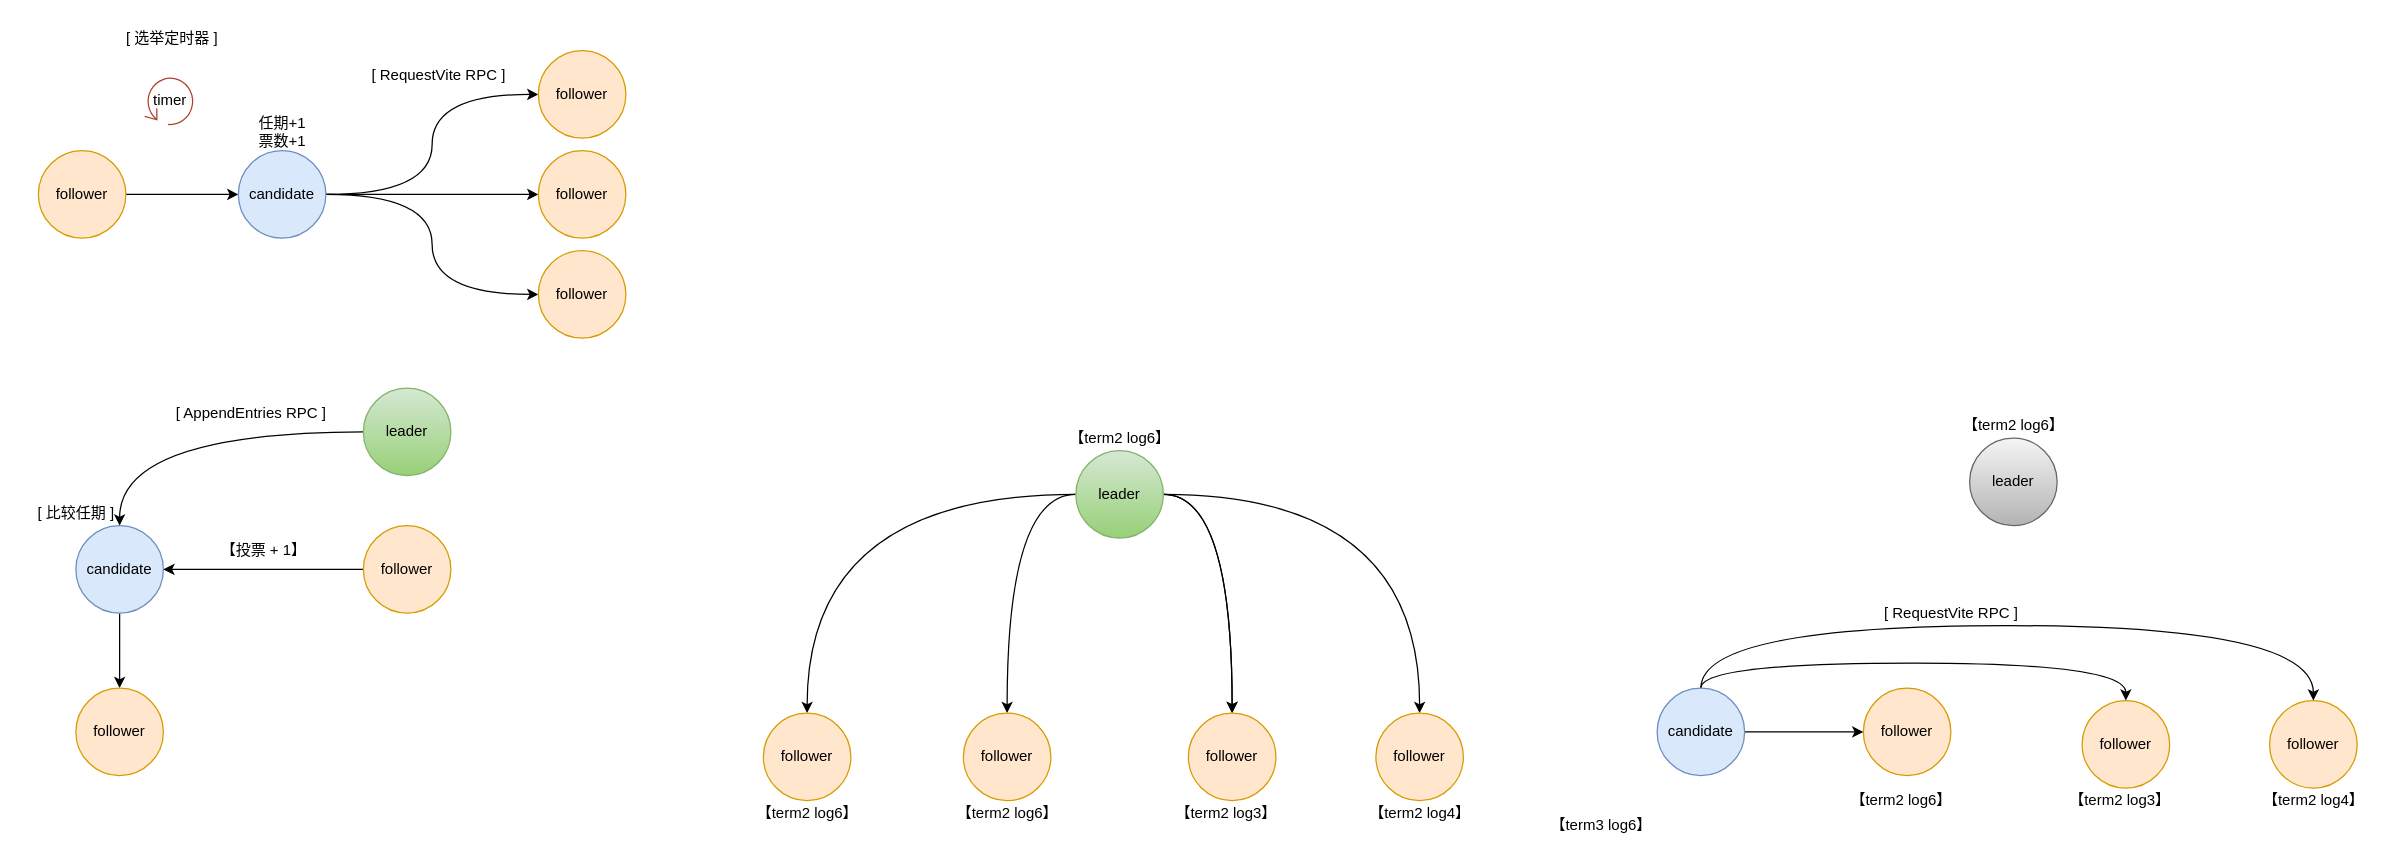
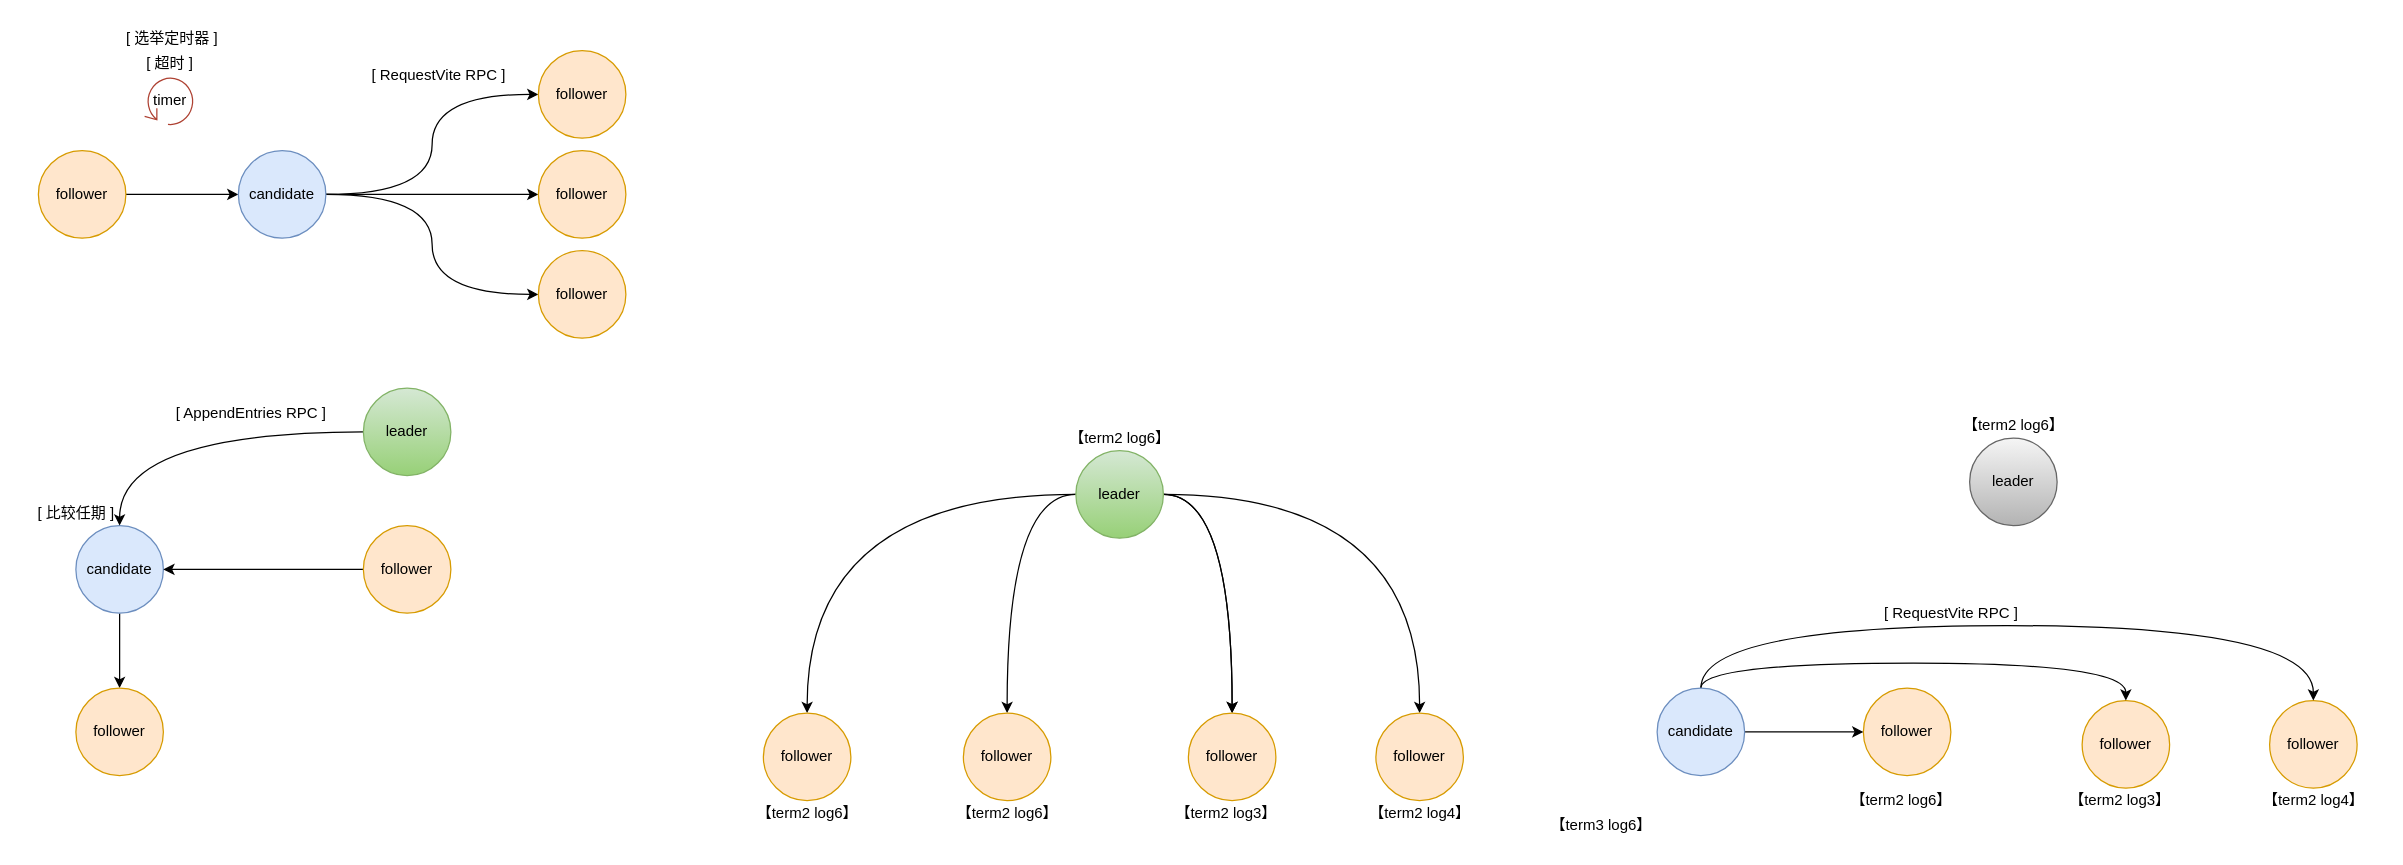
  <mxCell id="0" />
  <mxCell id="1" parent="0" />
  <mxCell id="2" style="edgeStyle=orthogonalEdgeStyle;rounded=0;orthogonalLoop=1;jettySize=auto;html=1;" edge="1" parent="1" source="3"><mxGeometry relative="1" as="geometry"><mxPoint x="190" y="155" as="targetPoint" /></mxGeometry></mxCell>
  <mxCell id="3" value="follower" style="ellipse;whiteSpace=wrap;html=1;aspect=fixed;fillColor=#ffe6cc;strokeColor=#d79b00;" vertex="1" parent="1"><mxGeometry x="30" y="120" width="70" height="70" as="geometry" /></mxCell>
  <mxCell id="4" value="timer" style="shape=mxgraph.bpmn.loop;html=1;outlineConnect=0;fillColor=#fad9d5;strokeColor=#ae4132;" vertex="1" parent="1"><mxGeometry x="115" y="60" width="40" height="40" as="geometry" /></mxCell>
+ <mxCell id="5" value="[ 超时 ]" style="text;html=1;align=center;verticalAlign=middle;resizable=0;points=[];autosize=1;" vertex="1" parent="1"><mxGeometry x="110" y="40" width="50" height="20" as="geometry" /></mxCell>
  <mxCell id="6" value="&amp;nbsp;[ 选举定时器 ]" style="text;html=1;align=center;verticalAlign=middle;resizable=0;points=[];autosize=1;" vertex="1" parent="1"><mxGeometry x="90" y="20" width="90" height="20" as="geometry" /></mxCell>
  <mxCell id="7" style="edgeStyle=orthogonalEdgeStyle;rounded=0;orthogonalLoop=1;jettySize=auto;html=1;entryX=0;entryY=0.5;entryDx=0;entryDy=0;curved=1;" edge="1" parent="1" source="10" target="12"><mxGeometry relative="1" as="geometry" /></mxCell>
  <mxCell id="8" style="edgeStyle=orthogonalEdgeStyle;curved=1;rounded=0;orthogonalLoop=1;jettySize=auto;html=1;" edge="1" parent="1" source="10" target="13"><mxGeometry relative="1" as="geometry" /></mxCell>
  <mxCell id="9" style="edgeStyle=orthogonalEdgeStyle;curved=1;rounded=0;orthogonalLoop=1;jettySize=auto;html=1;entryX=0;entryY=0.5;entryDx=0;entryDy=0;" edge="1" parent="1" source="10" target="14"><mxGeometry relative="1" as="geometry" /></mxCell>
  <mxCell id="10" value="candidate" style="ellipse;whiteSpace=wrap;html=1;aspect=fixed;fillColor=#dae8fc;strokeColor=#6c8ebf;" vertex="1" parent="1"><mxGeometry x="190" y="120" width="70" height="70" as="geometry" /></mxCell>
- <mxCell id="11" value="任期+1&lt;br&gt;票数+1" style="text;html=1;align=center;verticalAlign=middle;resizable=0;points=[];autosize=1;" vertex="1" parent="1"><mxGeometry x="200" y="90" width="50" height="30" as="geometry" /></mxCell>
  <mxCell id="12" value="follower" style="ellipse;whiteSpace=wrap;html=1;aspect=fixed;fillColor=#ffe6cc;strokeColor=#d79b00;" vertex="1" parent="1"><mxGeometry x="430" y="40" width="70" height="70" as="geometry" /></mxCell>
  <mxCell id="13" value="follower" style="ellipse;whiteSpace=wrap;html=1;aspect=fixed;fillColor=#ffe6cc;strokeColor=#d79b00;" vertex="1" parent="1"><mxGeometry x="430" y="120" width="70" height="70" as="geometry" /></mxCell>
  <mxCell id="14" value="follower" style="ellipse;whiteSpace=wrap;html=1;aspect=fixed;fillColor=#ffe6cc;strokeColor=#d79b00;" vertex="1" parent="1"><mxGeometry x="430" y="200" width="70" height="70" as="geometry" /></mxCell>
  <mxCell id="15" value="[ RequestVite RPC ]" style="text;html=1;align=center;verticalAlign=middle;resizable=0;points=[];autosize=1;" vertex="1" parent="1"><mxGeometry x="290" y="50" width="120" height="20" as="geometry" /></mxCell>
  <mxCell id="16" style="edgeStyle=orthogonalEdgeStyle;curved=1;rounded=0;orthogonalLoop=1;jettySize=auto;html=1;" edge="1" parent="1" source="17"><mxGeometry relative="1" as="geometry"><mxPoint x="95" y="550" as="targetPoint" /></mxGeometry></mxCell>
  <mxCell id="17" value="candidate" style="ellipse;whiteSpace=wrap;html=1;aspect=fixed;fillColor=#dae8fc;strokeColor=#6c8ebf;" vertex="1" parent="1"><mxGeometry x="60" y="420" width="70" height="70" as="geometry" /></mxCell>
  <mxCell id="18" style="edgeStyle=orthogonalEdgeStyle;curved=1;rounded=0;orthogonalLoop=1;jettySize=auto;html=1;" edge="1" parent="1" target="17"><mxGeometry relative="1" as="geometry"><mxPoint x="290" y="345" as="sourcePoint" /></mxGeometry></mxCell>
  <mxCell id="19" value="leader" style="ellipse;whiteSpace=wrap;html=1;aspect=fixed;fillColor=#d5e8d4;strokeColor=#82b366;gradientColor=#97d077;" vertex="1" parent="1"><mxGeometry x="290" y="310" width="70" height="70" as="geometry" /></mxCell>
  <mxCell id="20" value="follower" style="ellipse;whiteSpace=wrap;html=1;aspect=fixed;fillColor=#ffe6cc;strokeColor=#d79b00;" vertex="1" parent="1"><mxGeometry x="60" y="550" width="70" height="70" as="geometry" /></mxCell>
  <mxCell id="21" value="[ AppendEntries RPC ]" style="text;html=1;align=center;verticalAlign=middle;resizable=0;points=[];autosize=1;" vertex="1" parent="1"><mxGeometry x="130" y="320" width="140" height="20" as="geometry" /></mxCell>
  <mxCell id="22" style="edgeStyle=orthogonalEdgeStyle;curved=1;rounded=0;orthogonalLoop=1;jettySize=auto;html=1;entryX=1;entryY=0.5;entryDx=0;entryDy=0;" edge="1" parent="1" source="23" target="17"><mxGeometry relative="1" as="geometry" /></mxCell>
  <mxCell id="23" value="follower" style="ellipse;whiteSpace=wrap;html=1;aspect=fixed;fillColor=#ffe6cc;strokeColor=#d79b00;" vertex="1" parent="1"><mxGeometry x="290" y="420" width="70" height="70" as="geometry" /></mxCell>
- <mxCell id="24" value="【投票 + 1】" style="text;html=1;align=center;verticalAlign=middle;resizable=0;points=[];autosize=1;" vertex="1" parent="1"><mxGeometry x="170" y="430" width="80" height="20" as="geometry" /></mxCell>
  <mxCell id="25" value="[ 比较任期 ]" style="text;html=1;align=center;verticalAlign=middle;resizable=0;points=[];autosize=1;" vertex="1" parent="1"><mxGeometry x="20" y="400" width="80" height="20" as="geometry" /></mxCell>
  <mxCell id="26" style="edgeStyle=orthogonalEdgeStyle;curved=1;rounded=0;orthogonalLoop=1;jettySize=auto;html=1;entryX=0.5;entryY=0;entryDx=0;entryDy=0;" edge="1" parent="1" source="31" target="32"><mxGeometry relative="1" as="geometry" /></mxCell>
  <mxCell id="27" style="edgeStyle=orthogonalEdgeStyle;curved=1;rounded=0;orthogonalLoop=1;jettySize=auto;html=1;entryX=0.5;entryY=0;entryDx=0;entryDy=0;" edge="1" parent="1" source="31" target="33"><mxGeometry relative="1" as="geometry" /></mxCell>
  <mxCell id="28" style="edgeStyle=orthogonalEdgeStyle;curved=1;rounded=0;orthogonalLoop=1;jettySize=auto;html=1;entryX=0.5;entryY=0;entryDx=0;entryDy=0;" edge="1" parent="1" source="31" target="34"><mxGeometry relative="1" as="geometry" /></mxCell>
  <mxCell id="29" style="edgeStyle=orthogonalEdgeStyle;curved=1;rounded=0;orthogonalLoop=1;jettySize=auto;html=1;entryX=0.5;entryY=0;entryDx=0;entryDy=0;" edge="1" parent="1" source="31" target="34"><mxGeometry relative="1" as="geometry" /></mxCell>
  <mxCell id="30" style="edgeStyle=orthogonalEdgeStyle;curved=1;rounded=0;orthogonalLoop=1;jettySize=auto;html=1;entryX=0.5;entryY=0;entryDx=0;entryDy=0;" edge="1" parent="1" source="31" target="35"><mxGeometry relative="1" as="geometry" /></mxCell>
  <mxCell id="31" value="leader" style="ellipse;whiteSpace=wrap;html=1;aspect=fixed;fillColor=#d5e8d4;strokeColor=#82b366;gradientColor=#97d077;" vertex="1" parent="1"><mxGeometry x="860" y="360" width="70" height="70" as="geometry" /></mxCell>
  <mxCell id="32" value="follower" style="ellipse;whiteSpace=wrap;html=1;aspect=fixed;fillColor=#ffe6cc;strokeColor=#d79b00;" vertex="1" parent="1"><mxGeometry x="610" y="570" width="70" height="70" as="geometry" /></mxCell>
  <mxCell id="33" value="follower" style="ellipse;whiteSpace=wrap;html=1;aspect=fixed;fillColor=#ffe6cc;strokeColor=#d79b00;" vertex="1" parent="1"><mxGeometry x="770" y="570" width="70" height="70" as="geometry" /></mxCell>
  <mxCell id="34" value="follower" style="ellipse;whiteSpace=wrap;html=1;aspect=fixed;fillColor=#ffe6cc;strokeColor=#d79b00;" vertex="1" parent="1"><mxGeometry x="950" y="570" width="70" height="70" as="geometry" /></mxCell>
  <mxCell id="35" value="follower" style="ellipse;whiteSpace=wrap;html=1;aspect=fixed;fillColor=#ffe6cc;strokeColor=#d79b00;" vertex="1" parent="1"><mxGeometry x="1100" y="570" width="70" height="70" as="geometry" /></mxCell>
  <mxCell id="36" value="【term2 log6】" style="text;html=1;align=center;verticalAlign=middle;resizable=0;points=[];autosize=1;" vertex="1" parent="1"><mxGeometry x="845" y="340" width="100" height="20" as="geometry" /></mxCell>
  <mxCell id="37" value="【term2 log6】" style="text;html=1;align=center;verticalAlign=middle;resizable=0;points=[];autosize=1;" vertex="1" parent="1"><mxGeometry x="595" y="640" width="100" height="20" as="geometry" /></mxCell>
  <mxCell id="38" value="【term2 log6】" style="text;html=1;align=center;verticalAlign=middle;resizable=0;points=[];autosize=1;" vertex="1" parent="1"><mxGeometry x="755" y="640" width="100" height="20" as="geometry" /></mxCell>
  <mxCell id="39" value="【term2 log3】" style="text;html=1;align=center;verticalAlign=middle;resizable=0;points=[];autosize=1;" vertex="1" parent="1"><mxGeometry x="930" y="640" width="100" height="20" as="geometry" /></mxCell>
  <mxCell id="40" value="【term2 log4】" style="text;html=1;align=center;verticalAlign=middle;resizable=0;points=[];autosize=1;" vertex="1" parent="1"><mxGeometry x="1085" y="640" width="100" height="20" as="geometry" /></mxCell>
  <mxCell id="41" value="leader" style="ellipse;whiteSpace=wrap;html=1;aspect=fixed;fillColor=#f5f5f5;strokeColor=#666666;gradientColor=#b3b3b3;" vertex="1" parent="1"><mxGeometry x="1575" y="350" width="70" height="70" as="geometry" /></mxCell>
  <mxCell id="42" value="follower" style="ellipse;whiteSpace=wrap;html=1;aspect=fixed;fillColor=#ffe6cc;strokeColor=#d79b00;" vertex="1" parent="1"><mxGeometry x="1490" y="550" width="70" height="70" as="geometry" /></mxCell>
  <mxCell id="43" value="follower" style="ellipse;whiteSpace=wrap;html=1;aspect=fixed;fillColor=#ffe6cc;strokeColor=#d79b00;" vertex="1" parent="1"><mxGeometry x="1665" y="560" width="70" height="70" as="geometry" /></mxCell>
  <mxCell id="44" value="follower" style="ellipse;whiteSpace=wrap;html=1;aspect=fixed;fillColor=#ffe6cc;strokeColor=#d79b00;" vertex="1" parent="1"><mxGeometry x="1815" y="560" width="70" height="70" as="geometry" /></mxCell>
  <mxCell id="45" value="【term2 log6】" style="text;html=1;align=center;verticalAlign=middle;resizable=0;points=[];autosize=1;" vertex="1" parent="1"><mxGeometry x="1560" y="330" width="100" height="20" as="geometry" /></mxCell>
  <mxCell id="46" value="【term3 log6】" style="text;html=1;align=center;verticalAlign=middle;resizable=0;points=[];autosize=1;" vertex="1" parent="1"><mxGeometry x="1230" y="650" width="100" height="20" as="geometry" /></mxCell>
  <mxCell id="47" value="【term2 log6】" style="text;html=1;align=center;verticalAlign=middle;resizable=0;points=[];autosize=1;" vertex="1" parent="1"><mxGeometry x="1470" y="630" width="100" height="20" as="geometry" /></mxCell>
  <mxCell id="48" value="【term2 log3】" style="text;html=1;align=center;verticalAlign=middle;resizable=0;points=[];autosize=1;" vertex="1" parent="1"><mxGeometry x="1645" y="630" width="100" height="20" as="geometry" /></mxCell>
  <mxCell id="49" value="【term2 log4】" style="text;html=1;align=center;verticalAlign=middle;resizable=0;points=[];autosize=1;" vertex="1" parent="1"><mxGeometry x="1800" y="630" width="100" height="20" as="geometry" /></mxCell>
  <mxCell id="50" style="edgeStyle=orthogonalEdgeStyle;curved=1;rounded=0;orthogonalLoop=1;jettySize=auto;html=1;" edge="1" parent="1" source="53" target="42"><mxGeometry relative="1" as="geometry" /></mxCell>
  <mxCell id="51" style="edgeStyle=orthogonalEdgeStyle;curved=1;rounded=0;orthogonalLoop=1;jettySize=auto;html=1;entryX=0.5;entryY=0;entryDx=0;entryDy=0;" edge="1" parent="1" source="53" target="43"><mxGeometry relative="1" as="geometry"><Array as="points"><mxPoint x="1360" y="530" /><mxPoint x="1700" y="530" /></Array></mxGeometry></mxCell>
  <mxCell id="52" style="edgeStyle=orthogonalEdgeStyle;curved=1;rounded=0;orthogonalLoop=1;jettySize=auto;html=1;entryX=0.5;entryY=0;entryDx=0;entryDy=0;" edge="1" parent="1" source="53" target="44"><mxGeometry relative="1" as="geometry"><Array as="points"><mxPoint x="1360" y="500" /><mxPoint x="1850" y="500" /></Array></mxGeometry></mxCell>
  <mxCell id="53" value="candidate" style="ellipse;whiteSpace=wrap;html=1;aspect=fixed;fillColor=#dae8fc;strokeColor=#6c8ebf;" vertex="1" parent="1"><mxGeometry x="1325" y="550" width="70" height="70" as="geometry" /></mxCell>
  <mxCell id="54" value="[ RequestVite RPC ]" style="text;html=1;align=center;verticalAlign=middle;resizable=0;points=[];autosize=1;" vertex="1" parent="1"><mxGeometry x="1500" y="480" width="120" height="20" as="geometry" /></mxCell>
